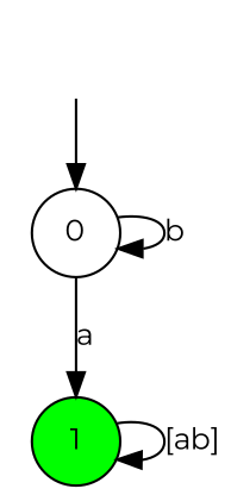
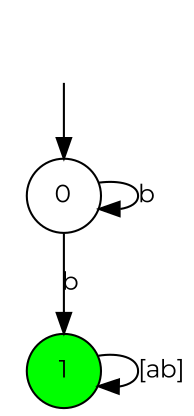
  digraph {
    fontsize=12
    rankdir=TB
    fontname=Montserrat
    node [fillcolor=white shape=circle style=filled fontname=Montserrat fontsize=12]
    edge [fontname=Montserrat fontsize=12]
    n1 [color=white label=" " shape=plaintext fontsize=""]
    0
    1 [fillcolor=green]
    n1 -> 0 [fontsize=""]
    0 -> 0 [label=b]
-   0 -> 1 [label=a]
+   0 -> 1 [label=b]
    1 -> 1 [label="[ab]"]
  }
